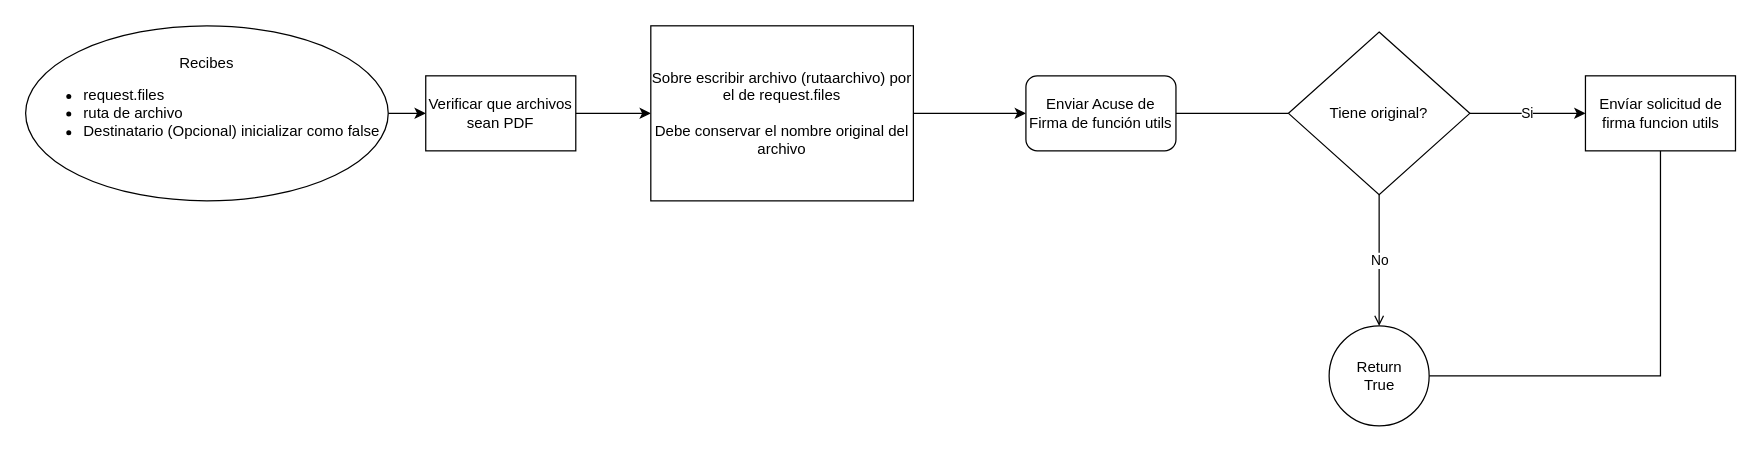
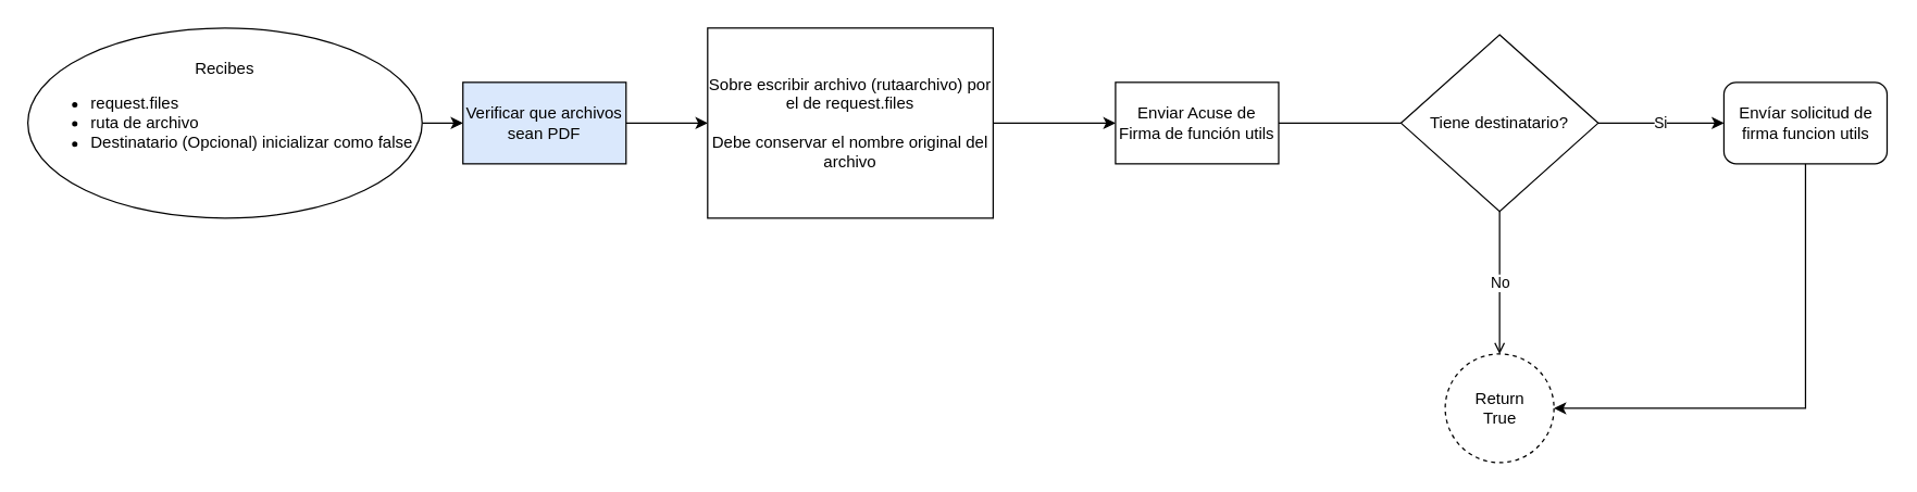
  <mxCell id="0" />
  <mxCell id="1" parent="0" />
  <mxCell id="2" value="" style="edgeStyle=orthogonalEdgeStyle;rounded=0;orthogonalLoop=1;jettySize=auto;html=1;" edge="1" parent="1" source="3" target="5"><mxGeometry relative="1" as="geometry" /></mxCell>
  <mxCell id="3" value="&lt;div&gt;Recibes&lt;/div&gt;&lt;div&gt;&lt;ul&gt;&lt;li&gt;&lt;div align=&quot;left&quot;&gt;request.files&lt;/div&gt;&lt;/li&gt;&lt;li&gt;&lt;div align=&quot;left&quot;&gt;ruta de archivo&lt;/div&gt;&lt;/li&gt;&lt;li&gt;Destinatario (Opcional) inicializar como false&lt;br&gt;&lt;div align=&quot;left&quot;&gt;&lt;br&gt;&lt;/div&gt;&lt;/li&gt;&lt;/ul&gt;&lt;/div&gt;" style="ellipse;whiteSpace=wrap;html=1;" vertex="1" parent="1"><mxGeometry x="20" y="20" width="290" height="140" as="geometry" /></mxCell>
  <mxCell id="4" value="" style="edgeStyle=orthogonalEdgeStyle;rounded=0;orthogonalLoop=1;jettySize=auto;html=1;" edge="1" parent="1" source="5" target="7"><mxGeometry relative="1" as="geometry" /></mxCell>
- <mxCell id="5" value="Verificar que archivos sean PDF" style="whiteSpace=wrap;html=1;" vertex="1" parent="1"><mxGeometry x="340" y="60" width="120" height="60" as="geometry" /></mxCell>
+ <mxCell id="5" value="Verificar que archivos sean PDF" style="whiteSpace=wrap;html=1;fillColor=#dae8fc;" vertex="1" parent="1"><mxGeometry x="340" y="60" width="120" height="60" as="geometry" /></mxCell>
  <mxCell id="6" value="" style="edgeStyle=orthogonalEdgeStyle;rounded=0;orthogonalLoop=1;jettySize=auto;html=1;" edge="1" parent="1" source="7" target="9"><mxGeometry relative="1" as="geometry" /></mxCell>
  <mxCell id="7" value="&lt;div&gt;Sobre escribir archivo (rutaarchivo) por el de request.files&lt;/div&gt;&lt;div&gt;&lt;br&gt;&lt;/div&gt;&lt;div&gt;Debe conservar el nombre original del archivo&lt;br&gt;&lt;/div&gt;" style="whiteSpace=wrap;html=1;" vertex="1" parent="1"><mxGeometry x="520" y="20" width="210" height="140" as="geometry" /></mxCell>
  <mxCell id="8" value="" style="edgeStyle=orthogonalEdgeStyle;rounded=0;orthogonalLoop=1;jettySize=auto;html=1;endArrow=none;" edge="1" parent="1" source="9" target="12"><mxGeometry relative="1" as="geometry" /></mxCell>
- <mxCell id="9" value="Enviar Acuse de Firma de función utils" style="whiteSpace=wrap;html=1;rounded=1;" vertex="1" parent="1"><mxGeometry x="820" y="60" width="120" height="60" as="geometry" /></mxCell>
+ <mxCell id="9" value="Enviar Acuse de Firma de función utils" style="whiteSpace=wrap;html=1;" vertex="1" parent="1"><mxGeometry x="820" y="60" width="120" height="60" as="geometry" /></mxCell>
  <mxCell id="10" value="Si" style="edgeStyle=orthogonalEdgeStyle;rounded=0;orthogonalLoop=1;jettySize=auto;html=1;" edge="1" parent="1" source="12" target="14"><mxGeometry relative="1" as="geometry" /></mxCell>
  <mxCell id="11" value="No" style="edgeStyle=orthogonalEdgeStyle;rounded=0;orthogonalLoop=1;jettySize=auto;html=1;endArrow=open;" edge="1" parent="1" source="12" target="15"><mxGeometry relative="1" as="geometry" /></mxCell>
- <mxCell id="12" value="Tiene original?" style="rhombus;whiteSpace=wrap;html=1;" vertex="1" parent="1"><mxGeometry x="1030" y="25" width="145" height="130" as="geometry" /></mxCell>
- <mxCell id="13" value="" style="edgeStyle=orthogonalEdgeStyle;rounded=0;orthogonalLoop=1;jettySize=auto;html=1;entryX=1;entryY=0.5;entryDx=0;entryDy=0;endArrow=none;" edge="1" parent="1" source="14" target="15"><mxGeometry relative="1" as="geometry"><mxPoint x="1327.5" y="200" as="targetPoint" /><Array as="points"><mxPoint x="1328" y="300" /></Array></mxGeometry></mxCell>
- <mxCell id="14" value="Envíar solicitud de firma funcion utils" style="whiteSpace=wrap;html=1;" vertex="1" parent="1"><mxGeometry x="1267.5" y="60" width="120" height="60" as="geometry" /></mxCell>
- <mxCell id="15" value="&lt;div&gt;Return &lt;br&gt;&lt;/div&gt;&lt;div&gt;True&lt;/div&gt;" style="ellipse;whiteSpace=wrap;html=1;" vertex="1" parent="1"><mxGeometry x="1062.5" y="260" width="80" height="80" as="geometry" /></mxCell>
+ <mxCell id="12" value="Tiene destinatario?" style="rhombus;whiteSpace=wrap;html=1;" vertex="1" parent="1"><mxGeometry x="1030" y="25" width="145" height="130" as="geometry" /></mxCell>
+ <mxCell id="13" value="" style="edgeStyle=orthogonalEdgeStyle;rounded=0;orthogonalLoop=1;jettySize=auto;html=1;entryX=1;entryY=0.5;entryDx=0;entryDy=0;" edge="1" parent="1" source="14" target="15"><mxGeometry relative="1" as="geometry"><mxPoint x="1327.5" y="200" as="targetPoint" /><Array as="points"><mxPoint x="1328" y="300" /></Array></mxGeometry></mxCell>
+ <mxCell id="14" value="Envíar solicitud de firma funcion utils" style="whiteSpace=wrap;html=1;rounded=1;" vertex="1" parent="1"><mxGeometry x="1267.5" y="60" width="120" height="60" as="geometry" /></mxCell>
+ <mxCell id="15" value="&lt;div&gt;Return &lt;br&gt;&lt;/div&gt;&lt;div&gt;True&lt;/div&gt;" style="ellipse;whiteSpace=wrap;html=1;dashed=1;" vertex="1" parent="1"><mxGeometry x="1062.5" y="260" width="80" height="80" as="geometry" /></mxCell>
